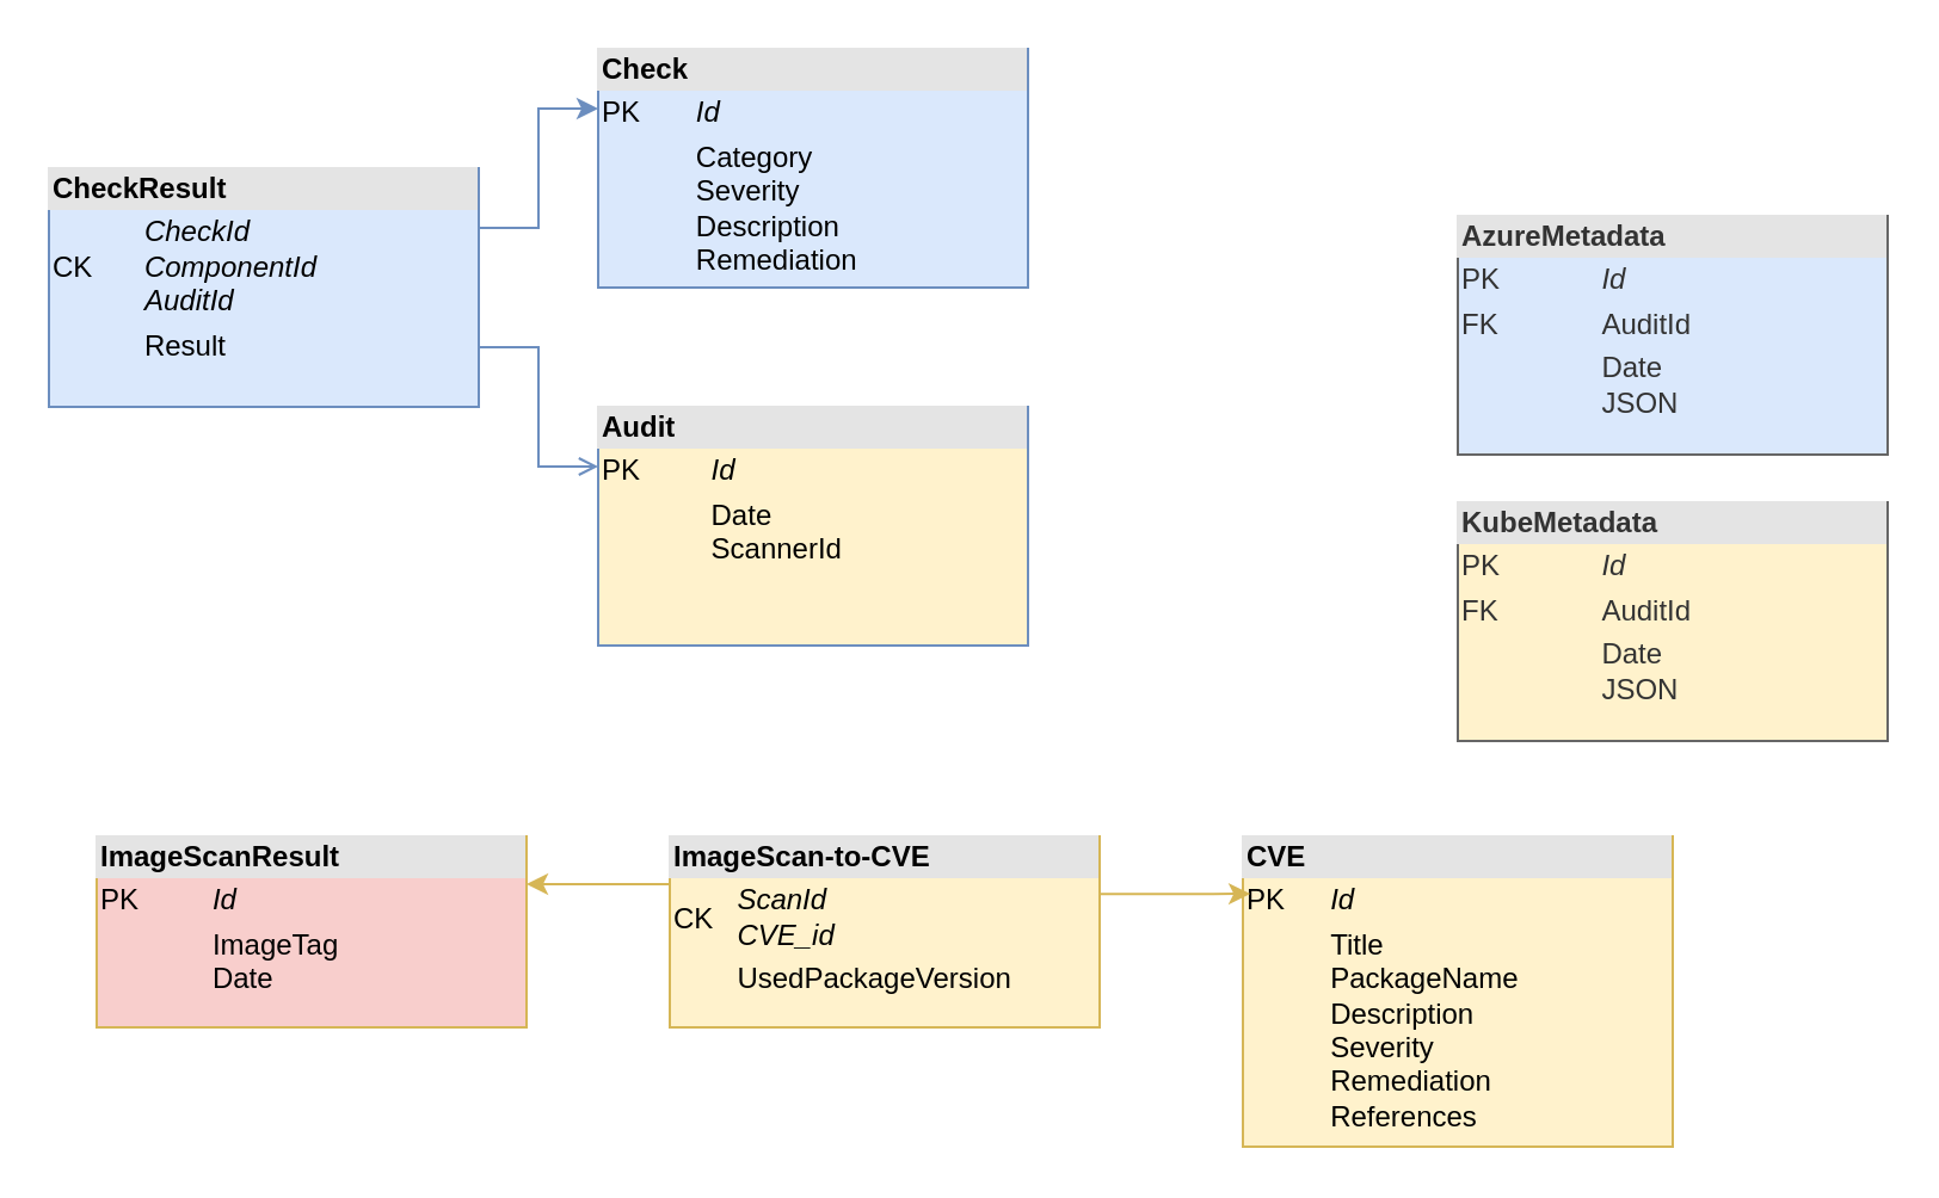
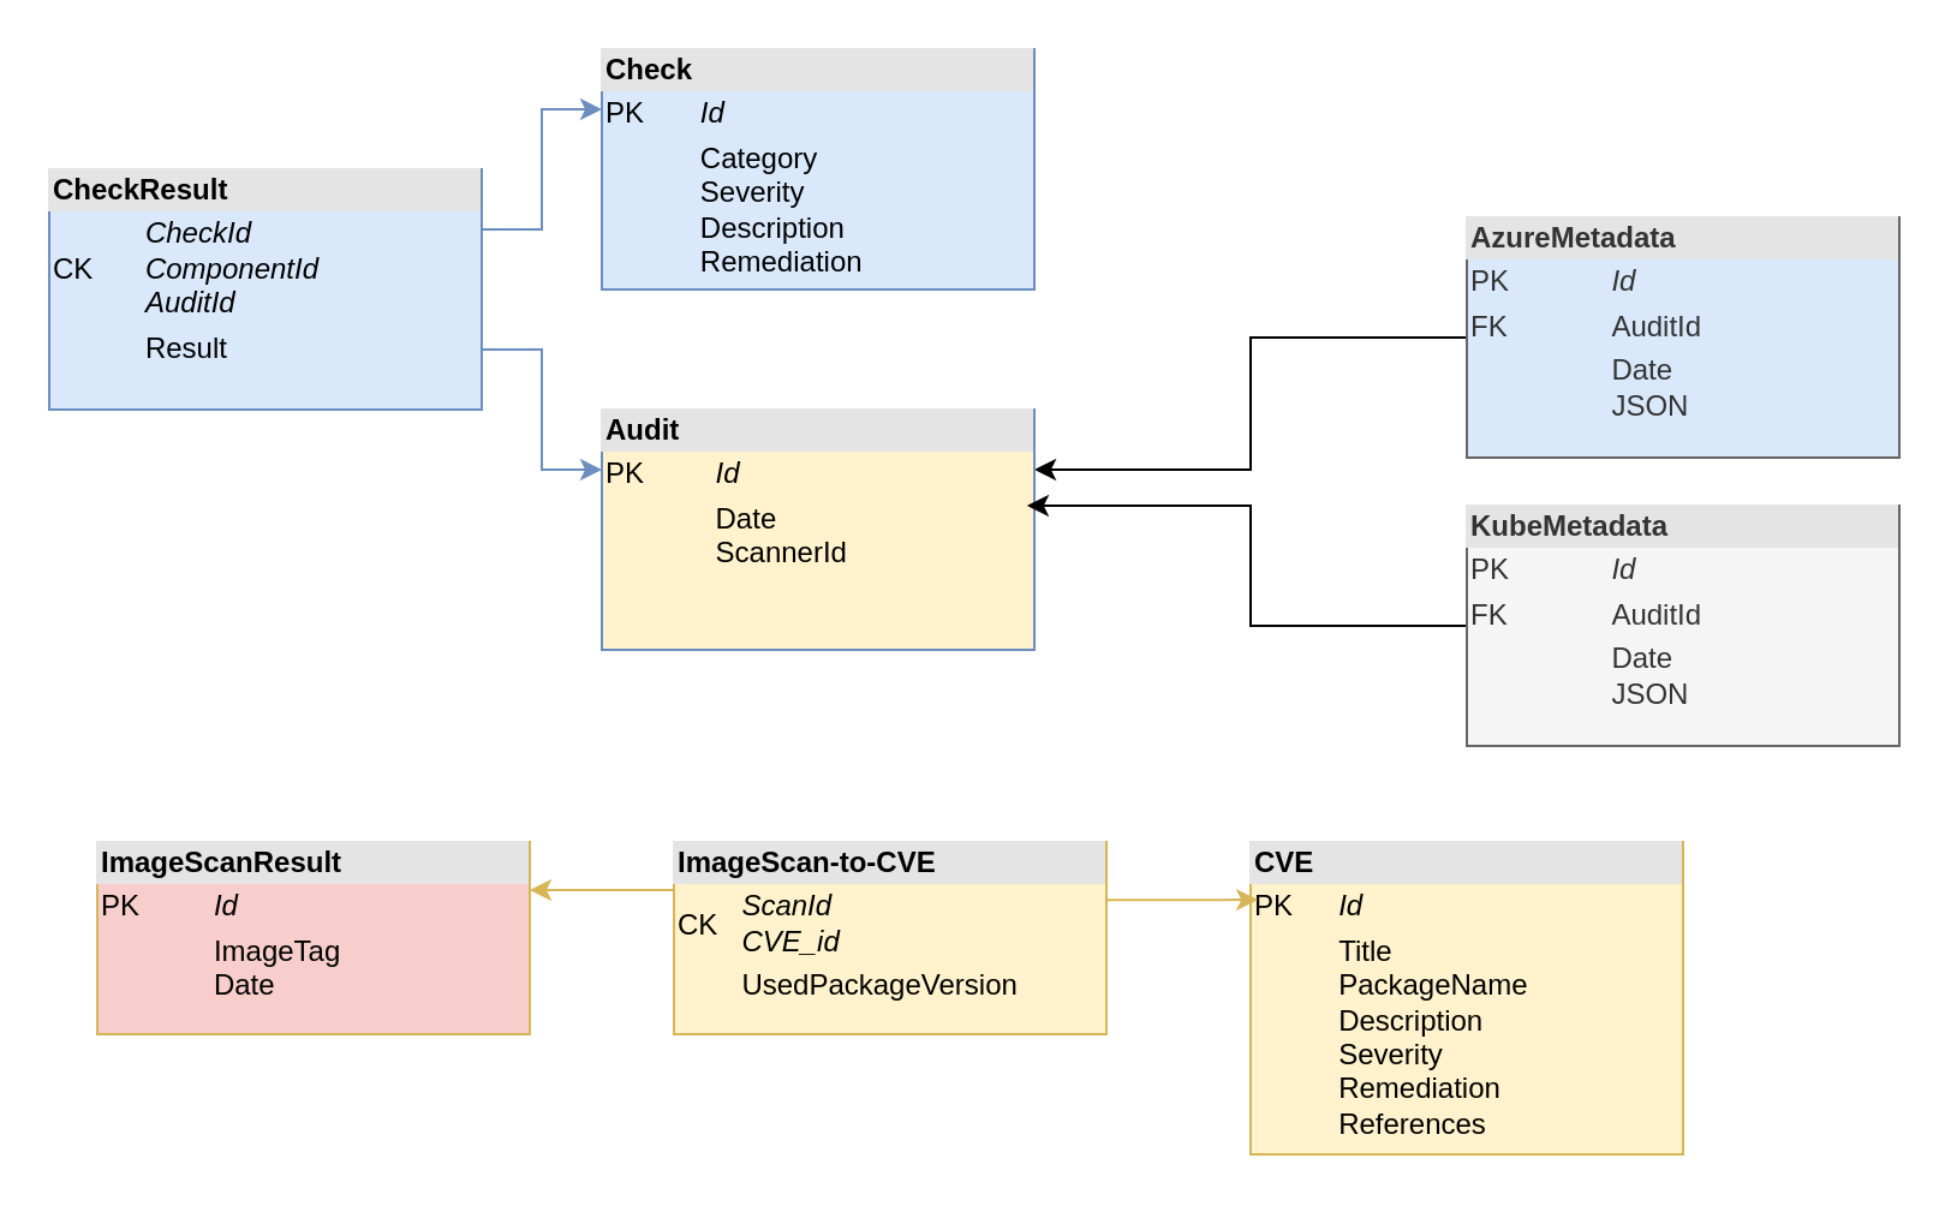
  <mxCell id="0" />
  <mxCell id="1" parent="0" />
  <mxCell id="2" value="&lt;div style=&quot;box-sizing: border-box ; width: 100% ; background: #e4e4e4 ; padding: 2px&quot;&gt;&lt;b&gt;Check&lt;/b&gt;&lt;/div&gt;&lt;table style=&quot;width: 100% ; font-size: 1em&quot; cellpadding=&quot;2&quot; cellspacing=&quot;0&quot;&gt;&lt;tbody&gt;&lt;tr&gt;&lt;td&gt;PK&lt;/td&gt;&lt;td&gt;&lt;i&gt;Id&lt;/i&gt;&lt;/td&gt;&lt;/tr&gt;&lt;tr&gt;&lt;td&gt;&lt;/td&gt;&lt;td&gt;Category&lt;br&gt;Severity&lt;br&gt;Description&lt;br&gt;Remediation&lt;/td&gt;&lt;/tr&gt;&lt;/tbody&gt;&lt;/table&gt;" style="verticalAlign=top;align=left;overflow=fill;html=1;fillColor=#dae8fc;strokeColor=#6c8ebf;" parent="1" vertex="1"><mxGeometry x="250" y="20" width="180" height="100" as="geometry" /></mxCell>
  <mxCell id="3" style="edgeStyle=orthogonalEdgeStyle;rounded=0;orthogonalLoop=1;jettySize=auto;html=1;exitX=1;exitY=0.25;exitDx=0;exitDy=0;entryX=0;entryY=0.25;entryDx=0;entryDy=0;fillColor=#dae8fc;strokeColor=#6c8ebf;" parent="1" source="5" target="2" edge="1"><mxGeometry relative="1" as="geometry" /></mxCell>
- <mxCell id="4" style="edgeStyle=orthogonalEdgeStyle;rounded=0;orthogonalLoop=1;jettySize=auto;html=1;exitX=1;exitY=0.75;exitDx=0;exitDy=0;entryX=0;entryY=0.25;entryDx=0;entryDy=0;fillColor=#dae8fc;strokeColor=#6c8ebf;endArrow=open;" parent="1" source="5" target="8" edge="1"><mxGeometry relative="1" as="geometry" /></mxCell>
+ <mxCell id="4" style="edgeStyle=orthogonalEdgeStyle;rounded=0;orthogonalLoop=1;jettySize=auto;html=1;exitX=1;exitY=0.75;exitDx=0;exitDy=0;entryX=0;entryY=0.25;entryDx=0;entryDy=0;fillColor=#dae8fc;strokeColor=#6c8ebf;" parent="1" source="5" target="8" edge="1"><mxGeometry relative="1" as="geometry" /></mxCell>
  <mxCell id="5" value="&lt;div style=&quot;box-sizing: border-box ; width: 100% ; background: #e4e4e4 ; padding: 2px&quot;&gt;&lt;b&gt;CheckResult&lt;/b&gt;&lt;/div&gt;&lt;table style=&quot;width: 100% ; font-size: 1em&quot; cellpadding=&quot;2&quot; cellspacing=&quot;0&quot;&gt;&lt;tbody&gt;&lt;tr&gt;&lt;td&gt;CK&lt;/td&gt;&lt;td&gt;&lt;i&gt;CheckId&lt;br&gt;ComponentId&lt;br&gt;AuditId&lt;/i&gt;&lt;/td&gt;&lt;/tr&gt;&lt;tr&gt;&lt;td&gt;&lt;/td&gt;&lt;td&gt;Result&lt;/td&gt;&lt;/tr&gt;&lt;/tbody&gt;&lt;/table&gt;" style="verticalAlign=top;align=left;overflow=fill;html=1;fillColor=#dae8fc;strokeColor=#6c8ebf;" parent="1" vertex="1"><mxGeometry x="20" y="70" width="180" height="100" as="geometry" /></mxCell>
+ <mxCell id="6" style="edgeStyle=orthogonalEdgeStyle;rounded=0;orthogonalLoop=1;jettySize=auto;html=1;exitX=0;exitY=0.5;exitDx=0;exitDy=0;entryX=1;entryY=0.25;entryDx=0;entryDy=0;" parent="1" source="7" target="8" edge="1"><mxGeometry relative="1" as="geometry" /></mxCell>
  <mxCell id="7" value="&lt;div style=&quot;box-sizing: border-box ; width: 100% ; background: #e4e4e4 ; padding: 2px&quot;&gt;&lt;b&gt;AzureMetadata&lt;/b&gt;&lt;/div&gt;&lt;table style=&quot;width: 100% ; font-size: 1em&quot; cellpadding=&quot;2&quot; cellspacing=&quot;0&quot;&gt;&lt;tbody&gt;&lt;tr&gt;&lt;td&gt;PK&lt;/td&gt;&lt;td&gt;&lt;i&gt;Id&lt;/i&gt;&lt;/td&gt;&lt;/tr&gt;&lt;tr&gt;&lt;td&gt;FK&lt;/td&gt;&lt;td&gt;AuditId&lt;/td&gt;&lt;/tr&gt;&lt;tr&gt;&lt;td&gt;&lt;br&gt;&lt;/td&gt;&lt;td&gt;Date&lt;br&gt;JSON&lt;br&gt;&lt;/td&gt;&lt;/tr&gt;&lt;tr&gt;&lt;td&gt;&lt;br&gt;&lt;/td&gt;&lt;td&gt;&lt;br&gt;&lt;/td&gt;&lt;/tr&gt;&lt;/tbody&gt;&lt;/table&gt;" style="verticalAlign=top;align=left;overflow=fill;html=1;fillColor=#dae8fc;strokeColor=#666666;fontColor=#333333;" parent="1" vertex="1"><mxGeometry x="610" y="90" width="180" height="100" as="geometry" /></mxCell>
  <mxCell id="8" value="&lt;div style=&quot;box-sizing: border-box ; width: 100% ; background: #e4e4e4 ; padding: 2px&quot;&gt;&lt;b&gt;Audit&lt;/b&gt;&lt;/div&gt;&lt;table style=&quot;width: 100% ; font-size: 1em&quot; cellpadding=&quot;2&quot; cellspacing=&quot;0&quot;&gt;&lt;tbody&gt;&lt;tr&gt;&lt;td&gt;PK&lt;/td&gt;&lt;td&gt;&lt;i&gt;Id&lt;/i&gt;&lt;/td&gt;&lt;/tr&gt;&lt;tr&gt;&lt;td&gt;&lt;/td&gt;&lt;td&gt;Date&lt;br&gt;ScannerId&lt;br&gt;&lt;/td&gt;&lt;/tr&gt;&lt;/tbody&gt;&lt;/table&gt;" style="verticalAlign=top;align=left;overflow=fill;html=1;fillColor=#fff2cc;strokeColor=#6c8ebf;" parent="1" vertex="1"><mxGeometry x="250" y="170" width="180" height="100" as="geometry" /></mxCell>
- <mxCell id="10" value="&lt;div style=&quot;box-sizing: border-box ; width: 100% ; background: #e4e4e4 ; padding: 2px&quot;&gt;&lt;b&gt;KubeMetadata&lt;/b&gt;&lt;/div&gt;&lt;table style=&quot;width: 100% ; font-size: 1em&quot; cellpadding=&quot;2&quot; cellspacing=&quot;0&quot;&gt;&lt;tbody&gt;&lt;tr&gt;&lt;td&gt;PK&lt;/td&gt;&lt;td&gt;&lt;i&gt;Id&lt;/i&gt;&lt;/td&gt;&lt;/tr&gt;&lt;tr&gt;&lt;td&gt;FK&lt;/td&gt;&lt;td&gt;AuditId&lt;/td&gt;&lt;/tr&gt;&lt;tr&gt;&lt;td&gt;&lt;br&gt;&lt;/td&gt;&lt;td&gt;Date&lt;br&gt;JSON&lt;br&gt;&lt;/td&gt;&lt;/tr&gt;&lt;tr&gt;&lt;td&gt;&lt;br&gt;&lt;/td&gt;&lt;td&gt;&lt;br&gt;&lt;/td&gt;&lt;/tr&gt;&lt;/tbody&gt;&lt;/table&gt;" style="verticalAlign=top;align=left;overflow=fill;html=1;fillColor=#fff2cc;strokeColor=#666666;fontColor=#333333;" parent="1" vertex="1"><mxGeometry x="610" y="210" width="180" height="100" as="geometry" /></mxCell>
+ <mxCell id="9" style="edgeStyle=orthogonalEdgeStyle;rounded=0;orthogonalLoop=1;jettySize=auto;html=1;exitX=0;exitY=0.5;exitDx=0;exitDy=0;entryX=0.983;entryY=0.4;entryDx=0;entryDy=0;entryPerimeter=0;" parent="1" source="10" target="8" edge="1"><mxGeometry relative="1" as="geometry" /></mxCell>
+ <mxCell id="10" value="&lt;div style=&quot;box-sizing: border-box ; width: 100% ; background: #e4e4e4 ; padding: 2px&quot;&gt;&lt;b&gt;KubeMetadata&lt;/b&gt;&lt;/div&gt;&lt;table style=&quot;width: 100% ; font-size: 1em&quot; cellpadding=&quot;2&quot; cellspacing=&quot;0&quot;&gt;&lt;tbody&gt;&lt;tr&gt;&lt;td&gt;PK&lt;/td&gt;&lt;td&gt;&lt;i&gt;Id&lt;/i&gt;&lt;/td&gt;&lt;/tr&gt;&lt;tr&gt;&lt;td&gt;FK&lt;/td&gt;&lt;td&gt;AuditId&lt;/td&gt;&lt;/tr&gt;&lt;tr&gt;&lt;td&gt;&lt;br&gt;&lt;/td&gt;&lt;td&gt;Date&lt;br&gt;JSON&lt;br&gt;&lt;/td&gt;&lt;/tr&gt;&lt;tr&gt;&lt;td&gt;&lt;br&gt;&lt;/td&gt;&lt;td&gt;&lt;br&gt;&lt;/td&gt;&lt;/tr&gt;&lt;/tbody&gt;&lt;/table&gt;" style="verticalAlign=top;align=left;overflow=fill;html=1;fillColor=#f5f5f5;strokeColor=#666666;fontColor=#333333;" parent="1" vertex="1"><mxGeometry x="610" y="210" width="180" height="100" as="geometry" /></mxCell>
  <mxCell id="11" value="&lt;div style=&quot;box-sizing: border-box ; width: 100% ; background: #e4e4e4 ; padding: 2px&quot;&gt;&lt;b&gt;ImageScanResult&lt;/b&gt;&lt;/div&gt;&lt;table style=&quot;width: 100% ; font-size: 1em&quot; cellpadding=&quot;2&quot; cellspacing=&quot;0&quot;&gt;&lt;tbody&gt;&lt;tr&gt;&lt;td&gt;PK&lt;/td&gt;&lt;td&gt;&lt;i&gt;Id&lt;/i&gt;&lt;/td&gt;&lt;/tr&gt;&lt;tr&gt;&lt;td&gt;&lt;/td&gt;&lt;td&gt;ImageTag&lt;br&gt;Date&lt;br&gt;&lt;/td&gt;&lt;/tr&gt;&lt;/tbody&gt;&lt;/table&gt;" style="verticalAlign=top;align=left;overflow=fill;html=1;fillColor=#f8cecc;strokeColor=#d6b656;" parent="1" vertex="1"><mxGeometry x="40" y="350" width="180" height="80" as="geometry" /></mxCell>
  <mxCell id="12" value="&lt;div style=&quot;box-sizing: border-box ; width: 100% ; background: #e4e4e4 ; padding: 2px&quot;&gt;&lt;b&gt;CVE&lt;/b&gt;&lt;/div&gt;&lt;table style=&quot;width: 100% ; font-size: 1em&quot; cellpadding=&quot;2&quot; cellspacing=&quot;0&quot;&gt;&lt;tbody&gt;&lt;tr&gt;&lt;td&gt;PK&lt;/td&gt;&lt;td&gt;&lt;i&gt;Id&lt;/i&gt;&lt;/td&gt;&lt;/tr&gt;&lt;tr&gt;&lt;td&gt;&lt;/td&gt;&lt;td&gt;Title&lt;br&gt;PackageName&lt;br&gt;Description&lt;br&gt;Severity&lt;br&gt;Remediation&lt;br&gt;References&lt;/td&gt;&lt;/tr&gt;&lt;/tbody&gt;&lt;/table&gt;" style="verticalAlign=top;align=left;overflow=fill;html=1;fillColor=#fff2cc;strokeColor=#d6b656;" parent="1" vertex="1"><mxGeometry x="520" y="350" width="180" height="130" as="geometry" /></mxCell>
  <mxCell id="13" style="edgeStyle=orthogonalEdgeStyle;rounded=0;orthogonalLoop=1;jettySize=auto;html=1;exitX=0;exitY=0.25;exitDx=0;exitDy=0;entryX=1;entryY=0.25;entryDx=0;entryDy=0;fillColor=#fff2cc;strokeColor=#d6b656;" parent="1" source="15" target="11" edge="1"><mxGeometry relative="1" as="geometry"><Array as="points"><mxPoint x="280" y="370" /></Array></mxGeometry></mxCell>
  <mxCell id="14" style="edgeStyle=orthogonalEdgeStyle;rounded=0;orthogonalLoop=1;jettySize=auto;html=1;exitX=1;exitY=0.5;exitDx=0;exitDy=0;entryX=0.017;entryY=0.185;entryDx=0;entryDy=0;entryPerimeter=0;fillColor=#fff2cc;strokeColor=#d6b656;" parent="1" source="15" target="12" edge="1"><mxGeometry relative="1" as="geometry"><Array as="points"><mxPoint x="460" y="374" /></Array></mxGeometry></mxCell>
  <mxCell id="15" value="&lt;div style=&quot;box-sizing: border-box ; width: 100% ; background: #e4e4e4 ; padding: 2px&quot;&gt;&lt;b&gt;ImageScan-to-CVE&lt;/b&gt;&lt;/div&gt;&lt;table style=&quot;width: 100% ; font-size: 1em&quot; cellpadding=&quot;2&quot; cellspacing=&quot;0&quot;&gt;&lt;tbody&gt;&lt;tr&gt;&lt;td&gt;CK&lt;/td&gt;&lt;td&gt;&lt;i&gt;ScanId&lt;br&gt;CVE_id&lt;/i&gt;&lt;/td&gt;&lt;/tr&gt;&lt;tr&gt;&lt;td&gt;&lt;/td&gt;&lt;td&gt;UsedPackageVersion&lt;/td&gt;&lt;/tr&gt;&lt;/tbody&gt;&lt;/table&gt;" style="verticalAlign=top;align=left;overflow=fill;html=1;fillColor=#fff2cc;strokeColor=#d6b656;" parent="1" vertex="1"><mxGeometry x="280" y="350" width="180" height="80" as="geometry" /></mxCell>
